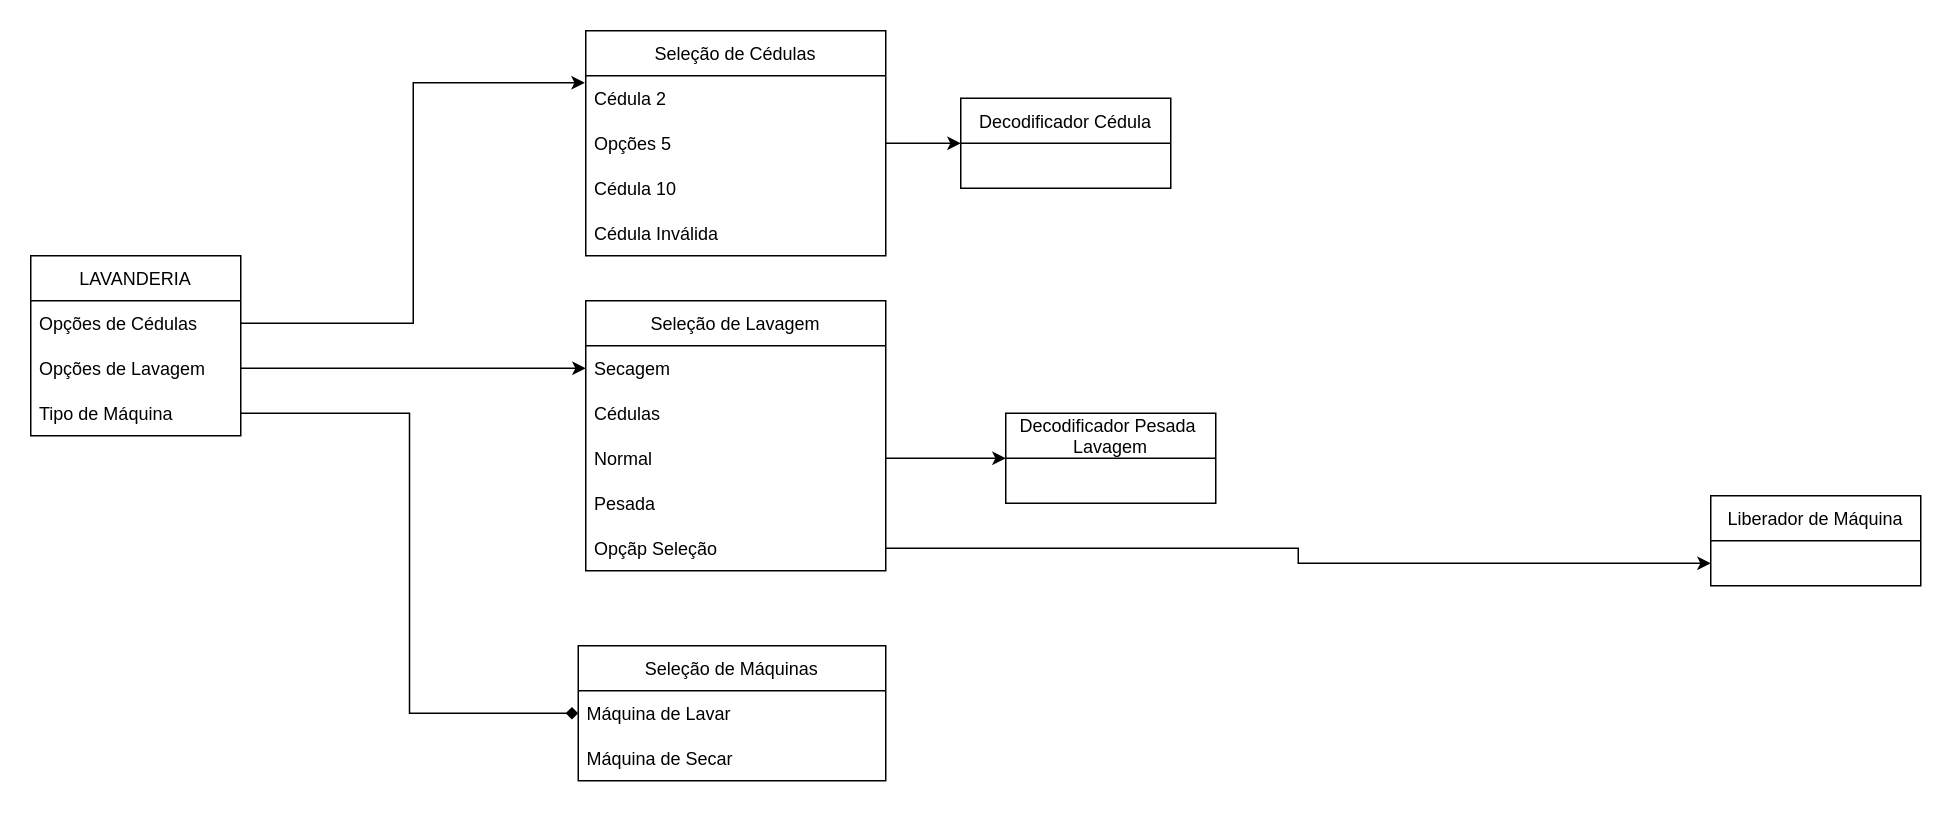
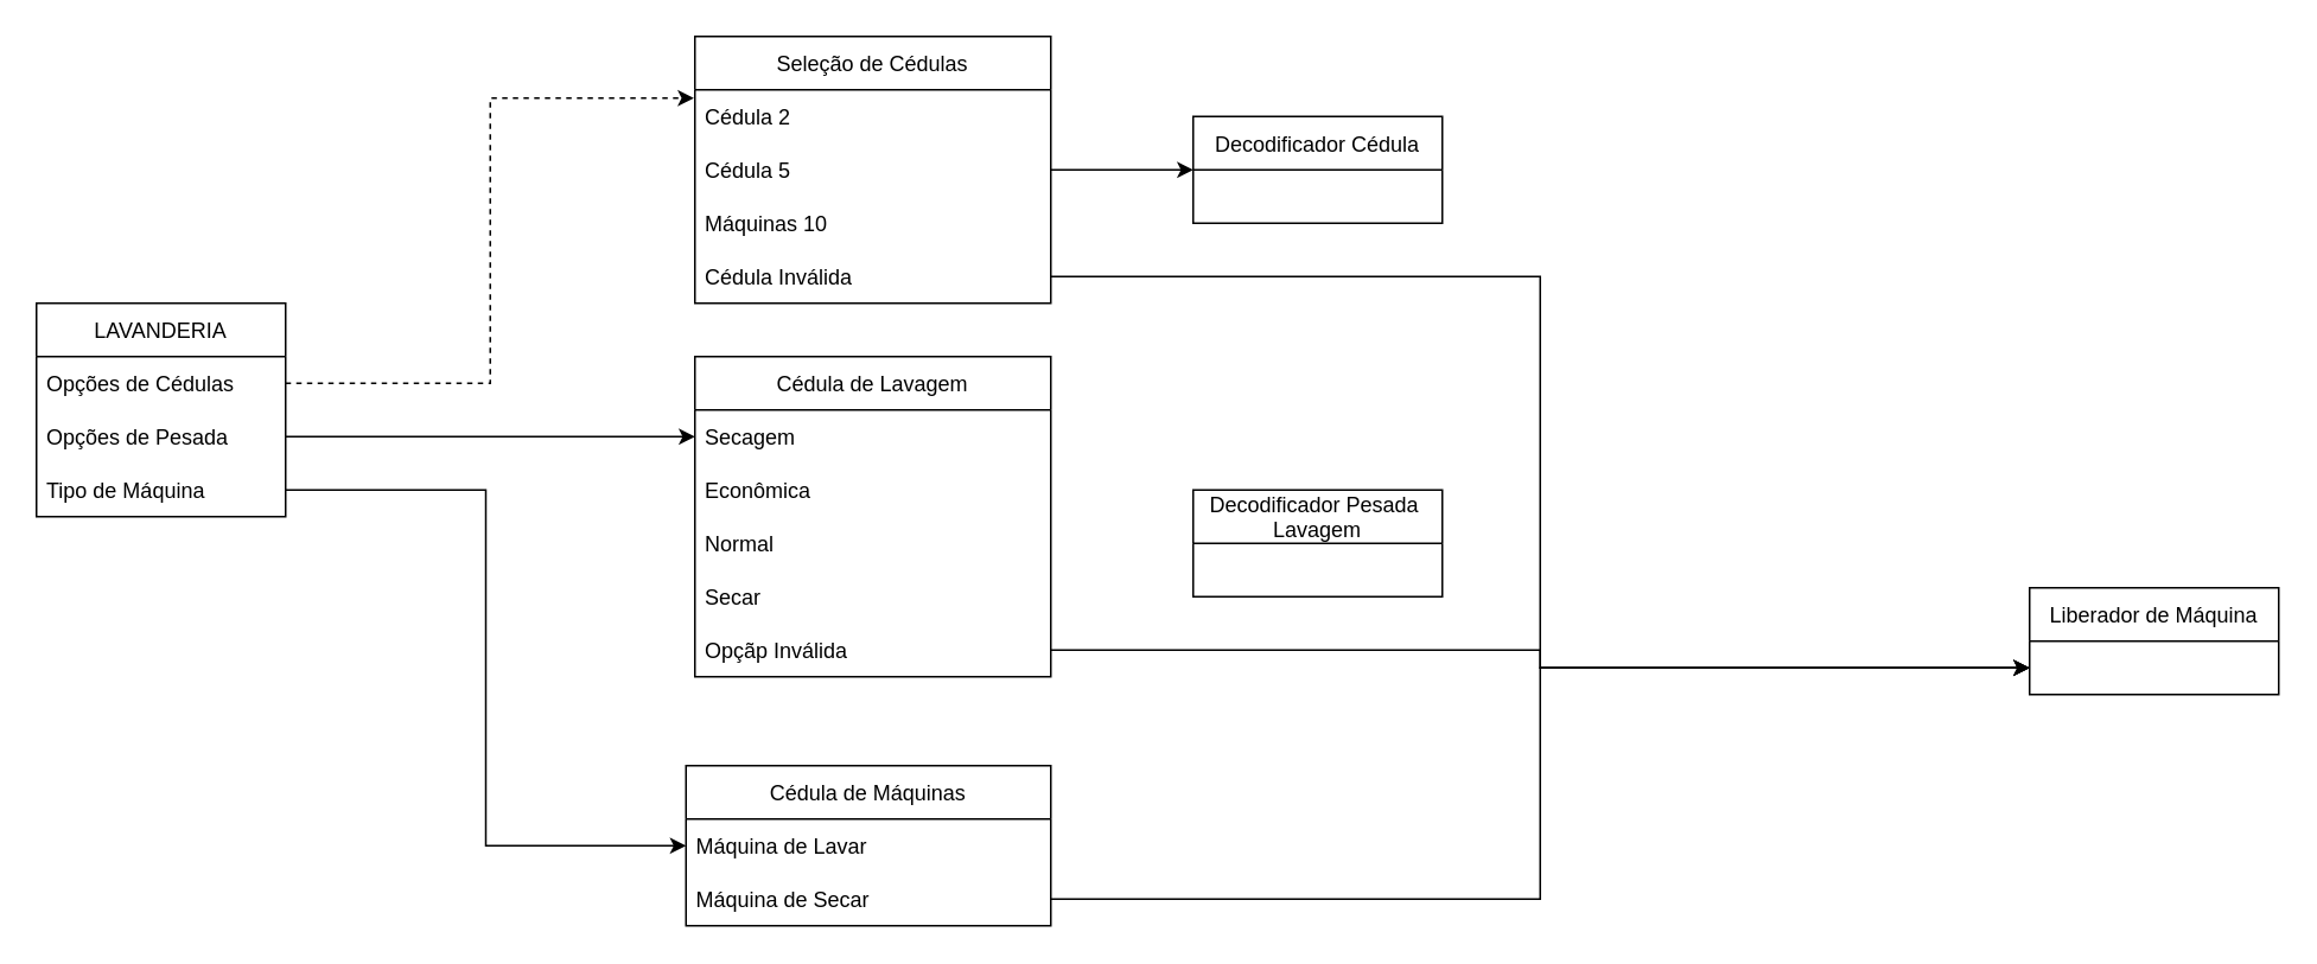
  <mxCell id="0" />
  <mxCell id="1" parent="0" />
  <mxCell id="2" value="Seleção de Cédulas" style="swimlane;fontStyle=0;childLayout=stackLayout;horizontal=1;startSize=30;horizontalStack=0;resizeParent=1;resizeParentMax=0;resizeLast=0;collapsible=1;marginBottom=0;" vertex="1" parent="1"><mxGeometry x="390" y="20" width="200" height="150" as="geometry" /></mxCell>
  <mxCell id="3" value="Cédula 2" style="text;strokeColor=none;fillColor=none;align=left;verticalAlign=middle;spacingLeft=4;spacingRight=4;overflow=hidden;points=[[0,0.5],[1,0.5]];portConstraint=eastwest;rotatable=0;" vertex="1" parent="2"><mxGeometry y="30" width="200" height="30" as="geometry" /></mxCell>
- <mxCell id="4" value="Opções 5" style="text;strokeColor=none;fillColor=none;align=left;verticalAlign=middle;spacingLeft=4;spacingRight=4;overflow=hidden;points=[[0,0.5],[1,0.5]];portConstraint=eastwest;rotatable=0;" vertex="1" parent="2"><mxGeometry y="60" width="200" height="30" as="geometry" /></mxCell>
- <mxCell id="5" value="Cédula 10" style="text;strokeColor=none;fillColor=none;align=left;verticalAlign=middle;spacingLeft=4;spacingRight=4;overflow=hidden;points=[[0,0.5],[1,0.5]];portConstraint=eastwest;rotatable=0;" vertex="1" parent="2"><mxGeometry y="90" width="200" height="30" as="geometry" /></mxCell>
+ <mxCell id="4" value="Cédula 5" style="text;strokeColor=none;fillColor=none;align=left;verticalAlign=middle;spacingLeft=4;spacingRight=4;overflow=hidden;points=[[0,0.5],[1,0.5]];portConstraint=eastwest;rotatable=0;" vertex="1" parent="2"><mxGeometry y="60" width="200" height="30" as="geometry" /></mxCell>
+ <mxCell id="5" value="Máquinas 10" style="text;strokeColor=none;fillColor=none;align=left;verticalAlign=middle;spacingLeft=4;spacingRight=4;overflow=hidden;points=[[0,0.5],[1,0.5]];portConstraint=eastwest;rotatable=0;" vertex="1" parent="2"><mxGeometry y="90" width="200" height="30" as="geometry" /></mxCell>
  <mxCell id="6" value="Cédula Inválida" style="text;strokeColor=none;fillColor=none;align=left;verticalAlign=middle;spacingLeft=4;spacingRight=4;overflow=hidden;points=[[0,0.5],[1,0.5]];portConstraint=eastwest;rotatable=0;" vertex="1" parent="2"><mxGeometry y="120" width="200" height="30" as="geometry" /></mxCell>
  <mxCell id="7" value="LAVANDERIA" style="swimlane;fontStyle=0;childLayout=stackLayout;horizontal=1;startSize=30;horizontalStack=0;resizeParent=1;resizeParentMax=0;resizeLast=0;collapsible=1;marginBottom=0;" vertex="1" parent="1"><mxGeometry x="20" y="170" width="140" height="120" as="geometry" /></mxCell>
  <mxCell id="8" value="Opções de Cédulas" style="text;strokeColor=none;fillColor=none;align=left;verticalAlign=middle;spacingLeft=4;spacingRight=4;overflow=hidden;points=[[0,0.5],[1,0.5]];portConstraint=eastwest;rotatable=0;" vertex="1" parent="7"><mxGeometry y="30" width="140" height="30" as="geometry" /></mxCell>
- <mxCell id="9" value="Opções de Lavagem" style="text;strokeColor=none;fillColor=none;align=left;verticalAlign=middle;spacingLeft=4;spacingRight=4;overflow=hidden;points=[[0,0.5],[1,0.5]];portConstraint=eastwest;rotatable=0;" vertex="1" parent="7"><mxGeometry y="60" width="140" height="30" as="geometry" /></mxCell>
+ <mxCell id="9" value="Opções de Pesada" style="text;strokeColor=none;fillColor=none;align=left;verticalAlign=middle;spacingLeft=4;spacingRight=4;overflow=hidden;points=[[0,0.5],[1,0.5]];portConstraint=eastwest;rotatable=0;" vertex="1" parent="7"><mxGeometry y="60" width="140" height="30" as="geometry" /></mxCell>
  <mxCell id="10" value="Tipo de Máquina" style="text;strokeColor=none;fillColor=none;align=left;verticalAlign=middle;spacingLeft=4;spacingRight=4;overflow=hidden;points=[[0,0.5],[1,0.5]];portConstraint=eastwest;rotatable=0;" vertex="1" parent="7"><mxGeometry y="90" width="140" height="30" as="geometry" /></mxCell>
- <mxCell id="11" value="Seleção de Lavagem" style="swimlane;fontStyle=0;childLayout=stackLayout;horizontal=1;startSize=30;horizontalStack=0;resizeParent=1;resizeParentMax=0;resizeLast=0;collapsible=1;marginBottom=0;" vertex="1" parent="1"><mxGeometry x="390" y="200" width="200" height="180" as="geometry" /></mxCell>
+ <mxCell id="11" value="Cédula de Lavagem" style="swimlane;fontStyle=0;childLayout=stackLayout;horizontal=1;startSize=30;horizontalStack=0;resizeParent=1;resizeParentMax=0;resizeLast=0;collapsible=1;marginBottom=0;" vertex="1" parent="1"><mxGeometry x="390" y="200" width="200" height="180" as="geometry" /></mxCell>
  <mxCell id="12" value="Secagem    " style="text;strokeColor=none;fillColor=none;align=left;verticalAlign=middle;spacingLeft=4;spacingRight=4;overflow=hidden;points=[[0,0.5],[1,0.5]];portConstraint=eastwest;rotatable=0;" vertex="1" parent="11"><mxGeometry y="30" width="200" height="30" as="geometry" /></mxCell>
- <mxCell id="13" value="Cédulas" style="text;strokeColor=none;fillColor=none;align=left;verticalAlign=middle;spacingLeft=4;spacingRight=4;overflow=hidden;points=[[0,0.5],[1,0.5]];portConstraint=eastwest;rotatable=0;" vertex="1" parent="11"><mxGeometry y="60" width="200" height="30" as="geometry" /></mxCell>
+ <mxCell id="13" value="Econômica" style="text;strokeColor=none;fillColor=none;align=left;verticalAlign=middle;spacingLeft=4;spacingRight=4;overflow=hidden;points=[[0,0.5],[1,0.5]];portConstraint=eastwest;rotatable=0;" vertex="1" parent="11"><mxGeometry y="60" width="200" height="30" as="geometry" /></mxCell>
  <mxCell id="14" value="Normal" style="text;strokeColor=none;fillColor=none;align=left;verticalAlign=middle;spacingLeft=4;spacingRight=4;overflow=hidden;points=[[0,0.5],[1,0.5]];portConstraint=eastwest;rotatable=0;" vertex="1" parent="11"><mxGeometry y="90" width="200" height="30" as="geometry" /></mxCell>
- <mxCell id="15" value="Pesada" style="text;strokeColor=none;fillColor=none;align=left;verticalAlign=middle;spacingLeft=4;spacingRight=4;overflow=hidden;points=[[0,0.5],[1,0.5]];portConstraint=eastwest;rotatable=0;" vertex="1" parent="11"><mxGeometry y="120" width="200" height="30" as="geometry" /></mxCell>
- <mxCell id="16" value="Opçãp Seleção" style="text;strokeColor=none;fillColor=none;align=left;verticalAlign=middle;spacingLeft=4;spacingRight=4;overflow=hidden;points=[[0,0.5],[1,0.5]];portConstraint=eastwest;rotatable=0;" vertex="1" parent="11"><mxGeometry y="150" width="200" height="30" as="geometry" /></mxCell>
- <mxCell id="17" style="edgeStyle=orthogonalEdgeStyle;rounded=0;orthogonalLoop=1;jettySize=auto;html=1;exitX=1;exitY=0.5;exitDx=0;exitDy=0;entryX=-0.003;entryY=0.156;entryDx=0;entryDy=0;entryPerimeter=0;" edge="1" parent="1" source="8" target="3"><mxGeometry relative="1" as="geometry" /></mxCell>
+ <mxCell id="15" value="Secar" style="text;strokeColor=none;fillColor=none;align=left;verticalAlign=middle;spacingLeft=4;spacingRight=4;overflow=hidden;points=[[0,0.5],[1,0.5]];portConstraint=eastwest;rotatable=0;" vertex="1" parent="11"><mxGeometry y="120" width="200" height="30" as="geometry" /></mxCell>
+ <mxCell id="16" value="Opçãp Inválida" style="text;strokeColor=none;fillColor=none;align=left;verticalAlign=middle;spacingLeft=4;spacingRight=4;overflow=hidden;points=[[0,0.5],[1,0.5]];portConstraint=eastwest;rotatable=0;" vertex="1" parent="11"><mxGeometry y="150" width="200" height="30" as="geometry" /></mxCell>
+ <mxCell id="17" style="edgeStyle=orthogonalEdgeStyle;rounded=0;orthogonalLoop=1;jettySize=auto;html=1;exitX=1;exitY=0.5;exitDx=0;exitDy=0;entryX=-0.003;entryY=0.156;entryDx=0;entryDy=0;entryPerimeter=0;dashed=1;" edge="1" parent="1" source="8" target="3"><mxGeometry relative="1" as="geometry" /></mxCell>
  <mxCell id="18" style="edgeStyle=orthogonalEdgeStyle;rounded=0;orthogonalLoop=1;jettySize=auto;html=1;exitX=1;exitY=0.5;exitDx=0;exitDy=0;entryX=0;entryY=0.5;entryDx=0;entryDy=0;" edge="1" parent="1" source="9" target="12"><mxGeometry relative="1" as="geometry" /></mxCell>
- <mxCell id="19" value="Seleção de Máquinas" style="swimlane;fontStyle=0;childLayout=stackLayout;horizontal=1;startSize=30;horizontalStack=0;resizeParent=1;resizeParentMax=0;resizeLast=0;collapsible=1;marginBottom=0;" vertex="1" parent="1"><mxGeometry x="385" y="430" width="205" height="90" as="geometry" /></mxCell>
+ <mxCell id="19" value="Cédula de Máquinas" style="swimlane;fontStyle=0;childLayout=stackLayout;horizontal=1;startSize=30;horizontalStack=0;resizeParent=1;resizeParentMax=0;resizeLast=0;collapsible=1;marginBottom=0;" vertex="1" parent="1"><mxGeometry x="385" y="430" width="205" height="90" as="geometry" /></mxCell>
  <mxCell id="20" value="Máquina de Lavar" style="text;strokeColor=none;fillColor=none;align=left;verticalAlign=middle;spacingLeft=4;spacingRight=4;overflow=hidden;points=[[0,0.5],[1,0.5]];portConstraint=eastwest;rotatable=0;" vertex="1" parent="19"><mxGeometry y="30" width="205" height="30" as="geometry" /></mxCell>
  <mxCell id="21" value="Máquina de Secar" style="text;strokeColor=none;fillColor=none;align=left;verticalAlign=middle;spacingLeft=4;spacingRight=4;overflow=hidden;points=[[0,0.5],[1,0.5]];portConstraint=eastwest;rotatable=0;" vertex="1" parent="19"><mxGeometry y="60" width="205" height="30" as="geometry" /></mxCell>
- <mxCell id="22" style="edgeStyle=orthogonalEdgeStyle;rounded=0;orthogonalLoop=1;jettySize=auto;html=1;exitX=1;exitY=0.5;exitDx=0;exitDy=0;entryX=0;entryY=0.5;entryDx=0;entryDy=0;endArrow=diamond;" edge="1" parent="1" source="10" target="20"><mxGeometry relative="1" as="geometry" /></mxCell>
+ <mxCell id="22" style="edgeStyle=orthogonalEdgeStyle;rounded=0;orthogonalLoop=1;jettySize=auto;html=1;exitX=1;exitY=0.5;exitDx=0;exitDy=0;entryX=0;entryY=0.5;entryDx=0;entryDy=0;" edge="1" parent="1" source="10" target="20"><mxGeometry relative="1" as="geometry" /></mxCell>
  <mxCell id="23" value="Liberador de Máquina" style="swimlane;fontStyle=0;childLayout=stackLayout;horizontal=1;startSize=30;horizontalStack=0;resizeParent=1;resizeParentMax=0;resizeLast=0;collapsible=1;marginBottom=0;" vertex="1" parent="1"><mxGeometry x="1140" y="330" width="140" height="60" as="geometry" /></mxCell>
- <mxCell id="24" value="Decodificador Cédula" style="swimlane;fontStyle=0;childLayout=stackLayout;horizontal=1;startSize=30;horizontalStack=0;resizeParent=1;resizeParentMax=0;resizeLast=0;collapsible=1;marginBottom=0;" vertex="1" parent="1"><mxGeometry x="640" y="65" width="140" height="60" as="geometry" /></mxCell>
+ <mxCell id="24" value="Decodificador Cédula" style="swimlane;fontStyle=0;childLayout=stackLayout;horizontal=1;startSize=30;horizontalStack=0;resizeParent=1;resizeParentMax=0;resizeLast=0;collapsible=1;marginBottom=0;" vertex="1" parent="1"><mxGeometry x="670" y="65" width="140" height="60" as="geometry" /></mxCell>
  <mxCell id="25" style="edgeStyle=orthogonalEdgeStyle;rounded=0;orthogonalLoop=1;jettySize=auto;html=1;exitX=1;exitY=0.5;exitDx=0;exitDy=0;entryX=0;entryY=0.5;entryDx=0;entryDy=0;" edge="1" parent="1" source="4" target="24"><mxGeometry relative="1" as="geometry" /></mxCell>
  <mxCell id="26" value="Decodificador Pesada &#10;Lavagem" style="swimlane;fontStyle=0;childLayout=stackLayout;horizontal=1;startSize=30;horizontalStack=0;resizeParent=1;resizeParentMax=0;resizeLast=0;collapsible=1;marginBottom=0;" vertex="1" parent="1"><mxGeometry x="670" y="275" width="140" height="60" as="geometry" /></mxCell>
- <mxCell id="27" style="edgeStyle=orthogonalEdgeStyle;rounded=0;orthogonalLoop=1;jettySize=auto;html=1;exitX=1;exitY=0.5;exitDx=0;exitDy=0;entryX=0;entryY=0.5;entryDx=0;entryDy=0;" edge="1" parent="1" source="14" target="26"><mxGeometry relative="1" as="geometry" /></mxCell>
+ <mxCell id="28" style="edgeStyle=orthogonalEdgeStyle;rounded=0;orthogonalLoop=1;jettySize=auto;html=1;exitX=1;exitY=0.5;exitDx=0;exitDy=0;entryX=0;entryY=0.75;entryDx=0;entryDy=0;" edge="1" parent="1" source="6" target="23"><mxGeometry relative="1" as="geometry" /></mxCell>
  <mxCell id="29" style="edgeStyle=orthogonalEdgeStyle;rounded=0;orthogonalLoop=1;jettySize=auto;html=1;exitX=1;exitY=0.5;exitDx=0;exitDy=0;entryX=0;entryY=0.75;entryDx=0;entryDy=0;" edge="1" parent="1" source="16" target="23"><mxGeometry relative="1" as="geometry" /></mxCell>
+ <mxCell id="30" style="edgeStyle=orthogonalEdgeStyle;rounded=0;orthogonalLoop=1;jettySize=auto;html=1;exitX=1;exitY=0.5;exitDx=0;exitDy=0;entryX=0;entryY=0.75;entryDx=0;entryDy=0;" edge="1" parent="1" source="21" target="23"><mxGeometry relative="1" as="geometry" /></mxCell>
